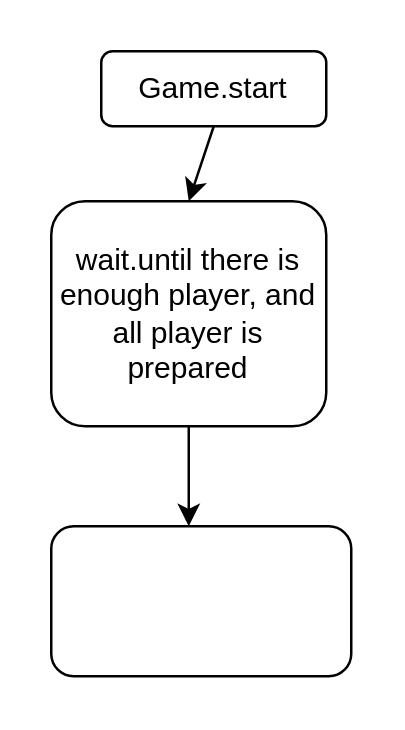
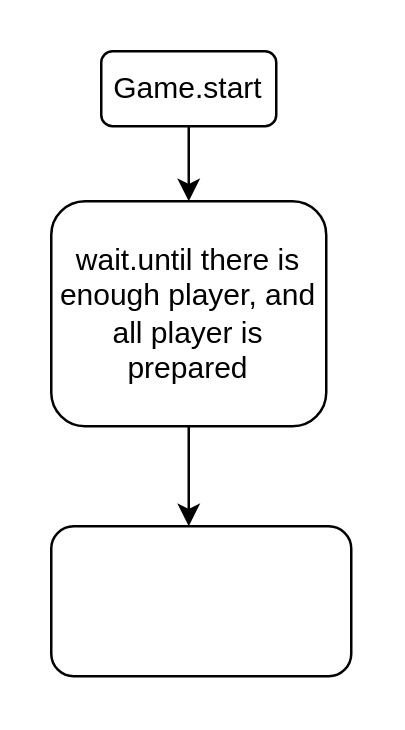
  <mxCell id="0" />
  <mxCell id="1" parent="0" />
- <mxCell id="2" value="Game.start" style="rounded=1;whiteSpace=wrap;html=1;" vertex="1" parent="1"><mxGeometry x="40" y="20" width="90" height="30" as="geometry" /></mxCell>
+ <mxCell id="2" value="Game.start" style="rounded=1;whiteSpace=wrap;html=1;" vertex="1" parent="1"><mxGeometry x="40" y="20" width="70" height="30" as="geometry" /></mxCell>
  <mxCell id="3" value="" style="endArrow=classic;html=1;rounded=0;exitX=0.5;exitY=1;exitDx=0;exitDy=0;" edge="1" parent="1" source="2"><mxGeometry width="50" height="50" relative="1" as="geometry"><mxPoint x="310" y="120" as="sourcePoint" /><mxPoint x="75" y="80" as="targetPoint" /></mxGeometry></mxCell>
  <mxCell id="4" style="edgeStyle=orthogonalEdgeStyle;rounded=0;orthogonalLoop=1;jettySize=auto;html=1;exitX=0.5;exitY=1;exitDx=0;exitDy=0;" edge="1" parent="1" source="5"><mxGeometry relative="1" as="geometry"><mxPoint x="75" y="210" as="targetPoint" /></mxGeometry></mxCell>
  <mxCell id="5" value="wait.until there is enough player, and all player is prepared" style="rounded=1;whiteSpace=wrap;html=1;" vertex="1" parent="1"><mxGeometry x="20" y="80" width="110" height="90" as="geometry" /></mxCell>
  <mxCell id="6" value="" style="rounded=1;whiteSpace=wrap;html=1;" vertex="1" parent="1"><mxGeometry x="20" y="210" width="120" height="60" as="geometry" /></mxCell>
